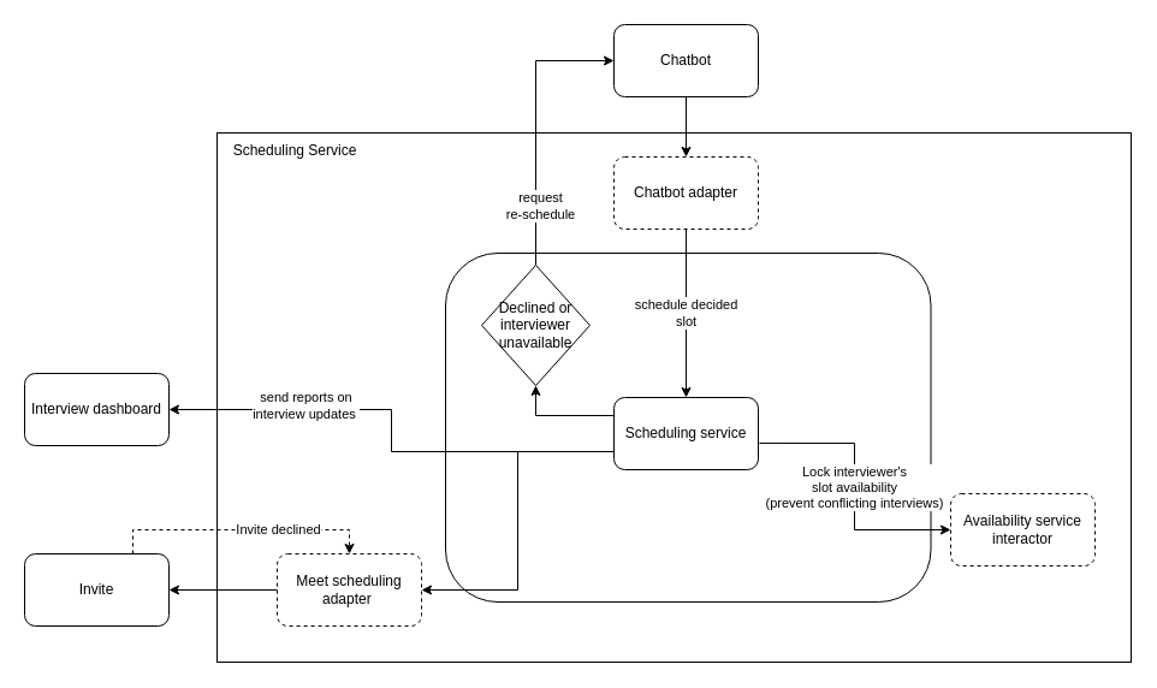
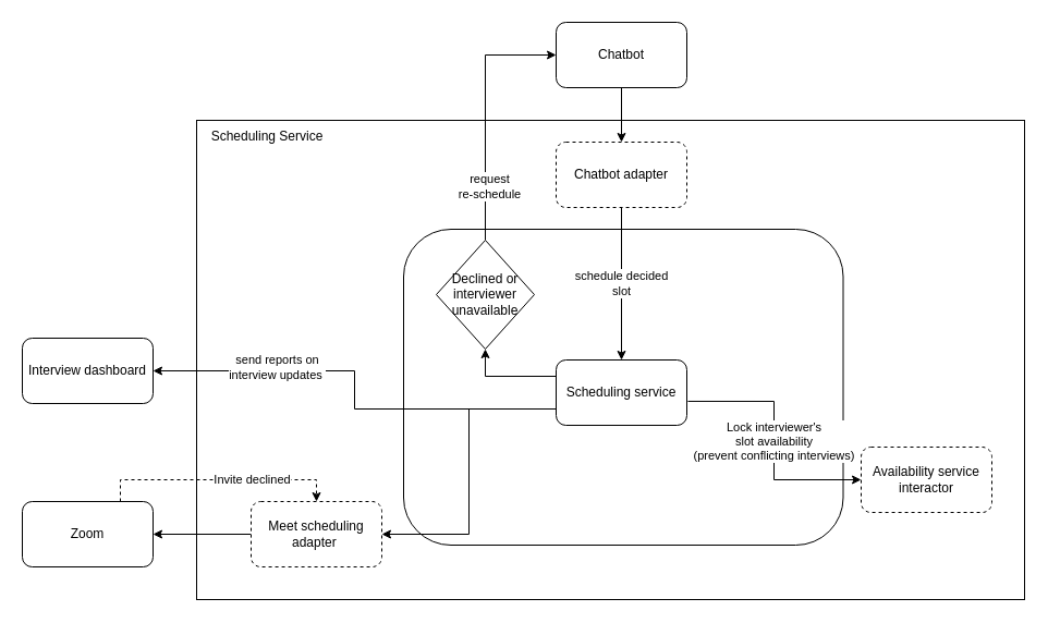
  <mxCell id="0" />
  <mxCell id="1" parent="0" />
  <mxCell id="2" value="" style="rounded=0;whiteSpace=wrap;html=1;" vertex="1" parent="1"><mxGeometry x="180" y="110" width="760" height="440" as="geometry" /></mxCell>
  <mxCell id="3" value="" style="rounded=1;whiteSpace=wrap;html=1;" vertex="1" parent="1"><mxGeometry x="370" y="210" width="403.5" height="290" as="geometry" /></mxCell>
  <mxCell id="4" value="Lock&amp;nbsp;&lt;span style=&quot;background-color: light-dark(#ffffff, var(--ge-dark-color, #121212)); color: light-dark(rgb(0, 0, 0), rgb(255, 255, 255));&quot;&gt;interviewer's&lt;/span&gt;&lt;div&gt;&lt;span style=&quot;background-color: light-dark(#ffffff, var(--ge-dark-color, #121212)); color: light-dark(rgb(0, 0, 0), rgb(255, 255, 255));&quot;&gt;slot availability&lt;/span&gt;&lt;/div&gt;&lt;div&gt;&lt;span style=&quot;background-color: light-dark(#ffffff, var(--ge-dark-color, #121212)); color: light-dark(rgb(0, 0, 0), rgb(255, 255, 255));&quot;&gt;(prevent conflicting interviews)&lt;/span&gt;&lt;/div&gt;" style="edgeStyle=orthogonalEdgeStyle;rounded=0;orthogonalLoop=1;jettySize=auto;html=1;exitX=1.008;exitY=0.633;exitDx=0;exitDy=0;entryX=0;entryY=0.5;entryDx=0;entryDy=0;exitPerimeter=0;" edge="1" parent="1" source="9" target="15"><mxGeometry relative="1" as="geometry" /></mxCell>
  <mxCell id="5" style="edgeStyle=orthogonalEdgeStyle;rounded=0;orthogonalLoop=1;jettySize=auto;html=1;exitX=0;exitY=0.75;exitDx=0;exitDy=0;entryX=1;entryY=0.5;entryDx=0;entryDy=0;" edge="1" parent="1" source="9" target="14"><mxGeometry relative="1" as="geometry" /></mxCell>
  <mxCell id="6" style="edgeStyle=orthogonalEdgeStyle;rounded=0;orthogonalLoop=1;jettySize=auto;html=1;exitX=0;exitY=0.25;exitDx=0;exitDy=0;entryX=0.5;entryY=1;entryDx=0;entryDy=0;" edge="1" parent="1" source="9" target="22"><mxGeometry relative="1" as="geometry" /></mxCell>
  <mxCell id="7" style="edgeStyle=orthogonalEdgeStyle;rounded=0;orthogonalLoop=1;jettySize=auto;html=1;exitX=0;exitY=0.75;exitDx=0;exitDy=0;entryX=1;entryY=0.5;entryDx=0;entryDy=0;" edge="1" parent="1" source="9" target="24"><mxGeometry relative="1" as="geometry" /></mxCell>
  <mxCell id="8" value="send reports on&lt;div&gt;interview updates&amp;nbsp;&lt;/div&gt;" style="edgeLabel;html=1;align=center;verticalAlign=middle;resizable=0;points=[];" vertex="1" connectable="0" parent="7"><mxGeometry x="0.442" y="-4" relative="1" as="geometry"><mxPoint as="offset" /></mxGeometry></mxCell>
  <mxCell id="9" value="Scheduling service" style="rounded=1;whiteSpace=wrap;html=1;" vertex="1" parent="1"><mxGeometry x="510" y="330" width="120" height="60" as="geometry" /></mxCell>
  <mxCell id="10" style="edgeStyle=orthogonalEdgeStyle;rounded=0;orthogonalLoop=1;jettySize=auto;html=1;exitX=0.75;exitY=0;exitDx=0;exitDy=0;entryX=0.5;entryY=0;entryDx=0;entryDy=0;dashed=1;" edge="1" parent="1" source="12" target="14"><mxGeometry relative="1" as="geometry" /></mxCell>
  <mxCell id="11" value="Invite declined" style="edgeLabel;html=1;align=center;verticalAlign=middle;resizable=0;points=[];" vertex="1" connectable="0" parent="10"><mxGeometry x="0.455" y="1" relative="1" as="geometry"><mxPoint x="-20" as="offset" /></mxGeometry></mxCell>
- <mxCell id="12" value="Invite" style="rounded=1;whiteSpace=wrap;html=1;" vertex="1" parent="1"><mxGeometry x="20" y="460" width="120" height="60" as="geometry" /></mxCell>
+ <mxCell id="12" value="Zoom" style="rounded=1;whiteSpace=wrap;html=1;" vertex="1" parent="1"><mxGeometry x="20" y="460" width="120" height="60" as="geometry" /></mxCell>
  <mxCell id="13" style="edgeStyle=orthogonalEdgeStyle;rounded=0;orthogonalLoop=1;jettySize=auto;html=1;exitX=0;exitY=0.5;exitDx=0;exitDy=0;entryX=1;entryY=0.5;entryDx=0;entryDy=0;" edge="1" parent="1" source="14" target="12"><mxGeometry relative="1" as="geometry" /></mxCell>
  <mxCell id="14" value="Meet scheduling adapter&amp;nbsp;" style="rounded=1;whiteSpace=wrap;html=1;dashed=1;" vertex="1" parent="1"><mxGeometry x="230" y="460" width="120" height="60" as="geometry" /></mxCell>
  <mxCell id="15" value="Availability service interactor" style="rounded=1;whiteSpace=wrap;html=1;dashed=1;" vertex="1" parent="1"><mxGeometry x="790" y="410" width="120" height="60" as="geometry" /></mxCell>
  <mxCell id="16" style="edgeStyle=orthogonalEdgeStyle;rounded=0;orthogonalLoop=1;jettySize=auto;html=1;exitX=0.5;exitY=1;exitDx=0;exitDy=0;entryX=0.5;entryY=0;entryDx=0;entryDy=0;" edge="1" parent="1" source="17" target="19"><mxGeometry relative="1" as="geometry" /></mxCell>
  <mxCell id="17" value="Chatbot" style="rounded=1;whiteSpace=wrap;html=1;" vertex="1" parent="1"><mxGeometry x="510" y="20" width="120" height="60" as="geometry" /></mxCell>
  <mxCell id="18" value="schedule decided&lt;div&gt;slot&lt;/div&gt;" style="edgeStyle=orthogonalEdgeStyle;rounded=0;orthogonalLoop=1;jettySize=auto;html=1;exitX=0.5;exitY=1;exitDx=0;exitDy=0;entryX=0.5;entryY=0;entryDx=0;entryDy=0;" edge="1" parent="1" source="19" target="9"><mxGeometry relative="1" as="geometry" /></mxCell>
  <mxCell id="19" value="Chatbot adapter" style="rounded=1;whiteSpace=wrap;html=1;dashed=1;" vertex="1" parent="1"><mxGeometry x="510" y="130" width="120" height="60" as="geometry" /></mxCell>
  <mxCell id="20" style="edgeStyle=orthogonalEdgeStyle;rounded=0;orthogonalLoop=1;jettySize=auto;html=1;exitX=0.5;exitY=0;exitDx=0;exitDy=0;entryX=0;entryY=0.5;entryDx=0;entryDy=0;" edge="1" parent="1" source="22" target="17"><mxGeometry relative="1" as="geometry" /></mxCell>
  <mxCell id="21" value="request&lt;div&gt;re-schedule&lt;/div&gt;" style="edgeLabel;html=1;align=center;verticalAlign=middle;resizable=0;points=[];" vertex="1" connectable="0" parent="20"><mxGeometry x="-0.575" y="-3" relative="1" as="geometry"><mxPoint as="offset" /></mxGeometry></mxCell>
  <mxCell id="22" value="Declined or interviewer unavailable" style="rhombus;whiteSpace=wrap;html=1;" vertex="1" parent="1"><mxGeometry x="400" y="220" width="90" height="100" as="geometry" /></mxCell>
  <mxCell id="23" value="Scheduling Service" style="text;html=1;align=center;verticalAlign=middle;whiteSpace=wrap;rounded=0;" vertex="1" parent="1"><mxGeometry x="180" y="110" width="130" height="30" as="geometry" /></mxCell>
  <mxCell id="24" value="Interview dashboard" style="rounded=1;whiteSpace=wrap;html=1;" vertex="1" parent="1"><mxGeometry x="20" y="310" width="120" height="60" as="geometry" /></mxCell>
